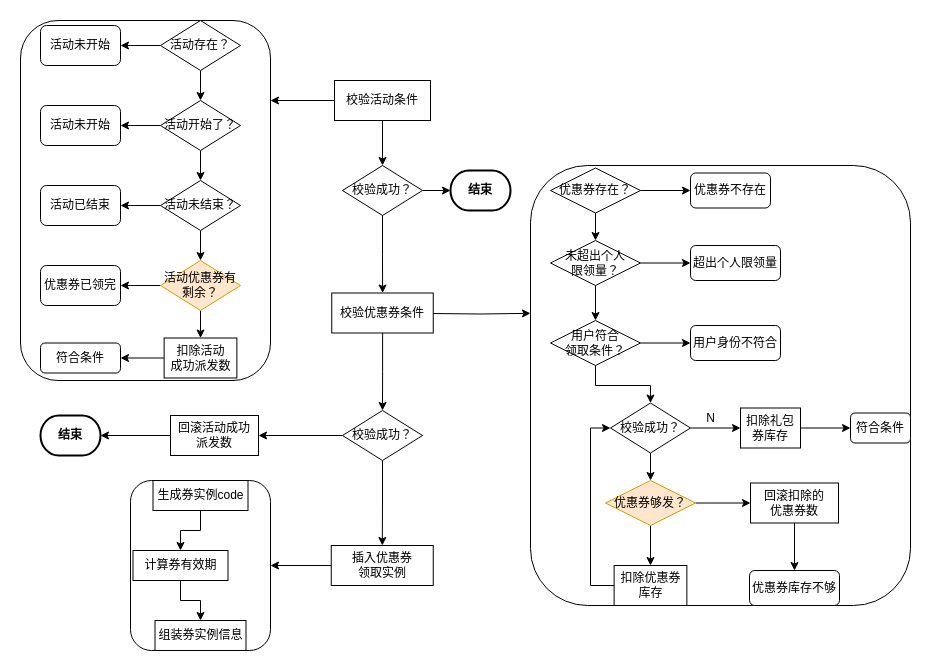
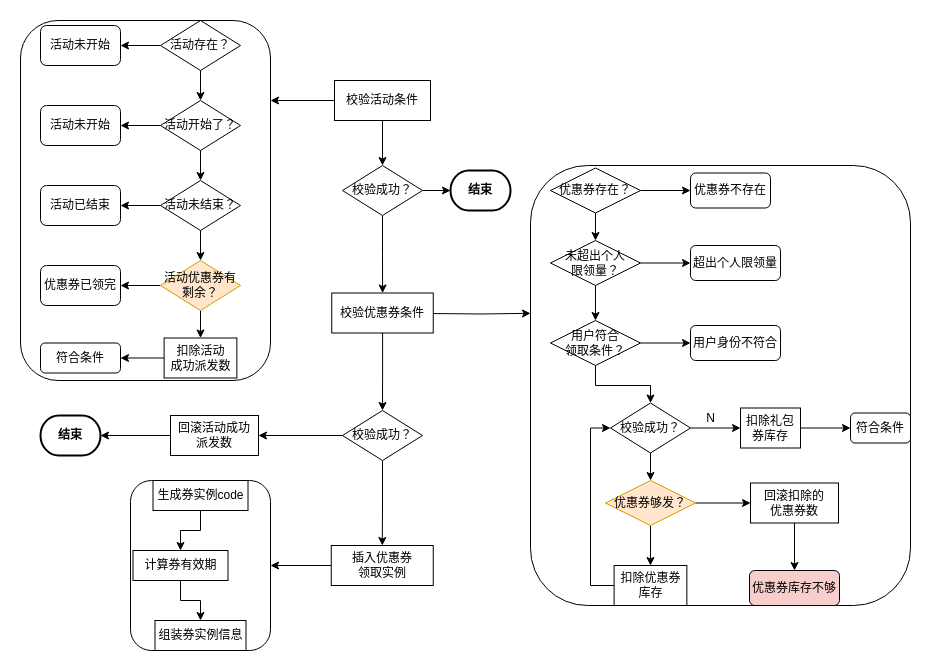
  <mxCell id="0" />
  <mxCell id="1" parent="0" />
  <mxCell id="2" style="edgeStyle=orthogonalEdgeStyle;rounded=0;orthogonalLoop=1;jettySize=auto;html=1;" parent="1" source="4" edge="1"><mxGeometry relative="1" as="geometry"><mxPoint x="270" y="100" as="targetPoint" /></mxGeometry></mxCell>
  <mxCell id="3" style="edgeStyle=orthogonalEdgeStyle;rounded=0;orthogonalLoop=1;jettySize=auto;html=1;entryX=0.5;entryY=0;entryDx=0;entryDy=0;" parent="1" source="4" target="61" edge="1"><mxGeometry relative="1" as="geometry" /></mxCell>
  <mxCell id="4" value="校验活动条件" style="rounded=0;whiteSpace=wrap;html=1;" parent="1" vertex="1"><mxGeometry x="334" y="80" width="96" height="40" as="geometry" /></mxCell>
  <mxCell id="5" value="" style="rounded=1;whiteSpace=wrap;html=1;" parent="1" vertex="1"><mxGeometry width="250" height="360" as="geometry" x="20" y="20" /></mxCell>
  <mxCell id="6" style="edgeStyle=orthogonalEdgeStyle;rounded=0;orthogonalLoop=1;jettySize=auto;html=1;entryX=0.5;entryY=0;entryDx=0;entryDy=0;" parent="1" source="8" target="11" edge="1"><mxGeometry relative="1" as="geometry" /></mxCell>
  <mxCell id="7" style="edgeStyle=orthogonalEdgeStyle;rounded=0;orthogonalLoop=1;jettySize=auto;html=1;" parent="1" source="8" target="15" edge="1"><mxGeometry relative="1" as="geometry" /></mxCell>
  <mxCell id="8" value="活动开始了？" style="rhombus;whiteSpace=wrap;html=1;" parent="1" vertex="1"><mxGeometry x="160" y="100" width="80" height="50" as="geometry" /></mxCell>
  <mxCell id="9" style="edgeStyle=orthogonalEdgeStyle;rounded=0;orthogonalLoop=1;jettySize=auto;html=1;exitX=0.5;exitY=1;exitDx=0;exitDy=0;entryX=0.5;entryY=0;entryDx=0;entryDy=0;" parent="1" source="11" target="14" edge="1"><mxGeometry relative="1" as="geometry" /></mxCell>
  <mxCell id="10" style="edgeStyle=orthogonalEdgeStyle;rounded=0;orthogonalLoop=1;jettySize=auto;html=1;entryX=1;entryY=0.5;entryDx=0;entryDy=0;" parent="1" source="11" target="16" edge="1"><mxGeometry relative="1" as="geometry" /></mxCell>
  <mxCell id="11" value="活动未结束？" style="rhombus;whiteSpace=wrap;html=1;" parent="1" vertex="1"><mxGeometry x="160" y="180" width="80" height="50" as="geometry" /></mxCell>
  <mxCell id="12" style="edgeStyle=orthogonalEdgeStyle;rounded=0;orthogonalLoop=1;jettySize=auto;html=1;" parent="1" source="14" target="17" edge="1"><mxGeometry relative="1" as="geometry" /></mxCell>
  <mxCell id="13" style="edgeStyle=orthogonalEdgeStyle;rounded=0;orthogonalLoop=1;jettySize=auto;html=1;entryX=0.5;entryY=0;entryDx=0;entryDy=0;" parent="1" source="14" target="65" edge="1"><mxGeometry relative="1" as="geometry" /></mxCell>
  <mxCell id="14" value="活动优惠券有剩余？" style="rhombus;whiteSpace=wrap;html=1;fillColor=#ffe6cc;strokeColor=#d79b00;" parent="1" vertex="1"><mxGeometry x="160" y="260" width="80" height="50" as="geometry" /></mxCell>
  <mxCell id="15" value="活动未开始" style="rounded=1;whiteSpace=wrap;html=1;" parent="1" vertex="1"><mxGeometry x="40" y="105" width="80" height="40" as="geometry" /></mxCell>
  <mxCell id="16" value="活动已结束" style="rounded=1;whiteSpace=wrap;html=1;" parent="1" vertex="1"><mxGeometry x="40" y="185" width="80" height="40" as="geometry" /></mxCell>
  <mxCell id="17" value="优惠券已领完" style="rounded=1;whiteSpace=wrap;html=1;" parent="1" vertex="1"><mxGeometry x="40" y="265" width="80" height="40" as="geometry" /></mxCell>
  <mxCell id="18" style="edgeStyle=orthogonalEdgeStyle;rounded=0;orthogonalLoop=1;jettySize=auto;html=1;exitX=0.5;exitY=1;exitDx=0;exitDy=0;" parent="1" source="5" target="5" edge="1"><mxGeometry relative="1" as="geometry" /></mxCell>
  <mxCell id="19" value="符合条件" style="rounded=1;whiteSpace=wrap;html=1;" parent="1" vertex="1"><mxGeometry x="40" y="342.5" width="80" height="30" as="geometry" /></mxCell>
  <mxCell id="20" style="edgeStyle=orthogonalEdgeStyle;rounded=0;orthogonalLoop=1;jettySize=auto;html=1;exitX=0.5;exitY=1;exitDx=0;exitDy=0;" parent="1" source="5" target="5" edge="1"><mxGeometry relative="1" as="geometry" /></mxCell>
  <mxCell id="21" style="edgeStyle=orthogonalEdgeStyle;rounded=0;orthogonalLoop=1;jettySize=auto;html=1;entryX=0;entryY=0.336;entryDx=0;entryDy=0;entryPerimeter=0;" parent="1" target="28" edge="1"><mxGeometry relative="1" as="geometry"><mxPoint x="520" y="313" as="targetPoint" /><mxPoint x="430" y="313" as="sourcePoint" /></mxGeometry></mxCell>
  <mxCell id="22" style="edgeStyle=orthogonalEdgeStyle;rounded=0;orthogonalLoop=1;jettySize=auto;html=1;entryX=0.5;entryY=0;entryDx=0;entryDy=0;" parent="1" source="23" target="56" edge="1"><mxGeometry relative="1" as="geometry" /></mxCell>
  <mxCell id="23" value="校验优惠券条件" style="rounded=0;whiteSpace=wrap;html=1;" parent="1" vertex="1"><mxGeometry x="331.25" y="292.5" width="101.5" height="40" as="geometry" /></mxCell>
  <mxCell id="24" style="edgeStyle=orthogonalEdgeStyle;rounded=0;orthogonalLoop=1;jettySize=auto;html=1;entryX=0.5;entryY=0;entryDx=0;entryDy=0;" parent="1" source="26" target="8" edge="1"><mxGeometry relative="1" as="geometry" /></mxCell>
  <mxCell id="25" style="edgeStyle=orthogonalEdgeStyle;rounded=0;orthogonalLoop=1;jettySize=auto;html=1;" parent="1" source="26" target="27" edge="1"><mxGeometry relative="1" as="geometry" /></mxCell>
  <mxCell id="26" value="活动存在？" style="rhombus;whiteSpace=wrap;html=1;" parent="1" vertex="1"><mxGeometry x="160" width="80" height="50" as="geometry" y="20" /></mxCell>
  <mxCell id="27" value="活动未开始" style="rounded=1;whiteSpace=wrap;html=1;" parent="1" vertex="1"><mxGeometry x="40" y="25" width="80" height="40" as="geometry" /></mxCell>
  <mxCell id="28" value="" style="rounded=1;whiteSpace=wrap;html=1;" parent="1" vertex="1"><mxGeometry x="530" y="165" width="380" height="440" as="geometry" /></mxCell>
  <mxCell id="29" value="" style="edgeStyle=orthogonalEdgeStyle;rounded=0;orthogonalLoop=1;jettySize=auto;html=1;" parent="1" source="31" target="32" edge="1"><mxGeometry relative="1" as="geometry" /></mxCell>
  <mxCell id="30" style="edgeStyle=orthogonalEdgeStyle;rounded=0;orthogonalLoop=1;jettySize=auto;html=1;" parent="1" source="31" target="35" edge="1"><mxGeometry relative="1" as="geometry" /></mxCell>
  <mxCell id="31" value="优惠券存在？" style="rhombus;whiteSpace=wrap;html=1;" parent="1" vertex="1"><mxGeometry x="550" y="167.5" width="90" height="45" as="geometry" /></mxCell>
  <mxCell id="32" value="优惠券不存在" style="rounded=1;whiteSpace=wrap;html=1;" parent="1" vertex="1"><mxGeometry x="690" y="172.5" width="80" height="35" as="geometry" /></mxCell>
  <mxCell id="33" style="edgeStyle=orthogonalEdgeStyle;rounded=0;orthogonalLoop=1;jettySize=auto;html=1;entryX=0.5;entryY=0;entryDx=0;entryDy=0;" parent="1" source="35" target="41" edge="1"><mxGeometry relative="1" as="geometry" /></mxCell>
  <mxCell id="34" style="edgeStyle=orthogonalEdgeStyle;rounded=0;orthogonalLoop=1;jettySize=auto;html=1;entryX=0;entryY=0.5;entryDx=0;entryDy=0;" parent="1" source="35" target="43" edge="1"><mxGeometry relative="1" as="geometry" /></mxCell>
  <mxCell id="35" value="未超出个人&lt;br&gt;限领量？" style="rhombus;whiteSpace=wrap;html=1;" parent="1" vertex="1"><mxGeometry x="550" y="240" width="90" height="45" as="geometry" /></mxCell>
  <mxCell id="36" style="edgeStyle=orthogonalEdgeStyle;rounded=0;orthogonalLoop=1;jettySize=auto;html=1;entryX=0.5;entryY=0;entryDx=0;entryDy=0;" parent="1" source="38" target="67" edge="1"><mxGeometry relative="1" as="geometry" /></mxCell>
  <mxCell id="37" style="edgeStyle=orthogonalEdgeStyle;rounded=0;orthogonalLoop=1;jettySize=auto;html=1;" parent="1" source="38" target="75" edge="1"><mxGeometry relative="1" as="geometry" /></mxCell>
  <mxCell id="38" value="优惠券够发？" style="rhombus;whiteSpace=wrap;html=1;fillColor=#ffe6cc;strokeColor=#d79b00;" parent="1" vertex="1"><mxGeometry x="605" y="480" width="90" height="45" as="geometry" /></mxCell>
  <mxCell id="39" style="edgeStyle=orthogonalEdgeStyle;rounded=0;orthogonalLoop=1;jettySize=auto;html=1;entryX=0;entryY=0.5;entryDx=0;entryDy=0;" parent="1" source="41" target="44" edge="1"><mxGeometry relative="1" as="geometry" /></mxCell>
  <mxCell id="40" style="edgeStyle=orthogonalEdgeStyle;rounded=0;orthogonalLoop=1;jettySize=auto;html=1;exitX=0.5;exitY=1;exitDx=0;exitDy=0;entryX=0.5;entryY=0;entryDx=0;entryDy=0;" parent="1" source="41" target="72" edge="1"><mxGeometry relative="1" as="geometry" /></mxCell>
  <mxCell id="41" value="用户符合&lt;br&gt;领取条件？" style="rhombus;whiteSpace=wrap;html=1;" parent="1" vertex="1"><mxGeometry x="550" y="320" width="90" height="45" as="geometry" /></mxCell>
  <mxCell id="42" value="符合条件" style="rounded=1;whiteSpace=wrap;html=1;" parent="1" vertex="1"><mxGeometry x="850" y="412.5" width="60" height="30" as="geometry" /></mxCell>
  <mxCell id="43" value="超出个人限领量" style="rounded=1;whiteSpace=wrap;html=1;" parent="1" vertex="1"><mxGeometry x="690" y="245" width="90" height="35" as="geometry" /></mxCell>
  <mxCell id="44" value="用户身份不符合" style="rounded=1;whiteSpace=wrap;html=1;" parent="1" vertex="1"><mxGeometry x="690" y="325" width="90" height="35" as="geometry" /></mxCell>
- <mxCell id="45" value="优惠券库存不够" style="rounded=1;whiteSpace=wrap;html=1;" parent="1" vertex="1"><mxGeometry x="749" y="570" width="90" height="35" as="geometry" /></mxCell>
+ <mxCell id="45" value="优惠券库存不够" style="rounded=1;whiteSpace=wrap;html=1;fillColor=#f8cecc;" parent="1" vertex="1"><mxGeometry x="749" y="570" width="90" height="35" as="geometry" /></mxCell>
  <mxCell id="46" style="edgeStyle=orthogonalEdgeStyle;rounded=0;orthogonalLoop=1;jettySize=auto;html=1;" parent="1" source="47" target="48" edge="1"><mxGeometry relative="1" as="geometry" /></mxCell>
  <mxCell id="47" value="插入优惠券&lt;br&gt;领取实例" style="rounded=0;whiteSpace=wrap;html=1;" parent="1" vertex="1"><mxGeometry x="330.75" y="545" width="102" height="40" as="geometry" /></mxCell>
  <mxCell id="48" value="&lt;span style=&quot;color: rgba(0 , 0 , 0 , 0) ; font-family: monospace ; font-size: 0px&quot;&gt;%3CmxGraphModel%3E%3Croot%3E%3CmxCell%20id%3D%220%22%2F%3E%3CmxCell%20id%3D%221%22%20parent%3D%220%22%2F%3E%3CmxCell%20id%3D%222%22%20value%3D%22%E8%AE%A1%E7%AE%97%E5%88%B8%E6%9C%89%E6%95%88%E6%9C%9F%22%20style%3D%22rounded%3D0%3BwhiteSpace%3Dwrap%3Bhtml%3D1%3B%22%20vertex%3D%221%22%20parent%3D%221%22%3E%3CmxGeometry%20x%3D%2270%22%20y%3D%22430%22%20width%3D%2295%22%20height%3D%2230%22%20as%3D%22geometry%22%2F%3E%3C%2FmxCell%3E%3C%2Froot%3E%3C%2FmxGraphModel%3E&lt;/span&gt;" style="rounded=1;whiteSpace=wrap;html=1;" parent="1" vertex="1"><mxGeometry x="130" y="480" width="140" height="170" as="geometry" /></mxCell>
  <mxCell id="49" style="edgeStyle=orthogonalEdgeStyle;rounded=0;orthogonalLoop=1;jettySize=auto;html=1;" parent="1" source="50" target="52" edge="1"><mxGeometry relative="1" as="geometry" /></mxCell>
  <mxCell id="50" value="生成券实例code" style="rounded=0;whiteSpace=wrap;html=1;" parent="1" vertex="1"><mxGeometry x="152.5" y="480" width="95" height="30" as="geometry" /></mxCell>
  <mxCell id="51" style="edgeStyle=orthogonalEdgeStyle;rounded=0;orthogonalLoop=1;jettySize=auto;html=1;" parent="1" source="52" target="53" edge="1"><mxGeometry relative="1" as="geometry" /></mxCell>
  <mxCell id="52" value="计算券有效期" style="rounded=0;whiteSpace=wrap;html=1;" parent="1" vertex="1"><mxGeometry x="132.5" y="550" width="95" height="30" as="geometry" /></mxCell>
  <mxCell id="53" value="组装券实例信息" style="rounded=0;whiteSpace=wrap;html=1;" parent="1" vertex="1"><mxGeometry x="154.5" y="620" width="91" height="30" as="geometry" /></mxCell>
  <mxCell id="54" style="edgeStyle=orthogonalEdgeStyle;rounded=0;orthogonalLoop=1;jettySize=auto;html=1;entryX=1;entryY=0.5;entryDx=0;entryDy=0;" parent="1" source="56" target="58" edge="1"><mxGeometry relative="1" as="geometry" /></mxCell>
  <mxCell id="55" style="edgeStyle=orthogonalEdgeStyle;rounded=0;orthogonalLoop=1;jettySize=auto;html=1;" parent="1" source="56" target="47" edge="1"><mxGeometry relative="1" as="geometry" /></mxCell>
  <mxCell id="56" value="校验成功？" style="rhombus;whiteSpace=wrap;html=1;" parent="1" vertex="1"><mxGeometry x="342" y="410" width="80" height="50" as="geometry" /></mxCell>
  <mxCell id="57" style="edgeStyle=orthogonalEdgeStyle;rounded=0;orthogonalLoop=1;jettySize=auto;html=1;entryX=1;entryY=0.5;entryDx=0;entryDy=0;entryPerimeter=0;" parent="1" source="58" target="62" edge="1"><mxGeometry relative="1" as="geometry"><mxPoint x="100" y="435" as="targetPoint" /></mxGeometry></mxCell>
  <mxCell id="58" value="回滚活动成功&lt;br&gt;派发数" style="rounded=0;whiteSpace=wrap;html=1;" parent="1" vertex="1"><mxGeometry x="170" y="415" width="88" height="40" as="geometry" /></mxCell>
  <mxCell id="59" style="edgeStyle=orthogonalEdgeStyle;rounded=0;orthogonalLoop=1;jettySize=auto;html=1;" parent="1" source="61" target="23" edge="1"><mxGeometry relative="1" as="geometry" /></mxCell>
  <mxCell id="60" style="edgeStyle=orthogonalEdgeStyle;rounded=0;orthogonalLoop=1;jettySize=auto;html=1;entryX=0;entryY=0.5;entryDx=0;entryDy=0;entryPerimeter=0;" parent="1" source="61" target="63" edge="1"><mxGeometry relative="1" as="geometry"><mxPoint x="450" y="190" as="targetPoint" /></mxGeometry></mxCell>
  <mxCell id="61" value="校验成功？" style="rhombus;whiteSpace=wrap;html=1;" parent="1" vertex="1"><mxGeometry x="342" y="165" width="80" height="50" as="geometry" /></mxCell>
  <mxCell id="62" value="结束" style="strokeWidth=2;html=1;shape=mxgraph.flowchart.terminator;whiteSpace=wrap;fontStyle=1" parent="1" vertex="1"><mxGeometry x="40" y="415" width="60" height="40" as="geometry" /></mxCell>
  <mxCell id="63" value="结束" style="strokeWidth=2;html=1;shape=mxgraph.flowchart.terminator;whiteSpace=wrap;fontStyle=1" parent="1" vertex="1"><mxGeometry x="450" y="170" width="60" height="40" as="geometry" /></mxCell>
  <mxCell id="64" style="edgeStyle=orthogonalEdgeStyle;rounded=0;orthogonalLoop=1;jettySize=auto;html=1;entryX=1;entryY=0.5;entryDx=0;entryDy=0;" parent="1" source="65" target="19" edge="1"><mxGeometry relative="1" as="geometry" /></mxCell>
  <mxCell id="65" value="扣除活动&lt;br&gt;成功派发数" style="rounded=0;whiteSpace=wrap;html=1;" parent="1" vertex="1"><mxGeometry x="163.62" y="337.5" width="72.75" height="40" as="geometry" /></mxCell>
  <mxCell id="66" style="edgeStyle=orthogonalEdgeStyle;rounded=0;orthogonalLoop=1;jettySize=auto;html=1;entryX=0;entryY=0.5;entryDx=0;entryDy=0;" parent="1" source="67" target="72" edge="1"><mxGeometry relative="1" as="geometry"><Array as="points"><mxPoint x="590" y="585" /><mxPoint x="590" y="428" /></Array></mxGeometry></mxCell>
  <mxCell id="67" value="扣除优惠券库存" style="rounded=0;whiteSpace=wrap;html=1;" parent="1" vertex="1"><mxGeometry x="613.61" y="565" width="72.75" height="40" as="geometry" /></mxCell>
  <mxCell id="68" style="edgeStyle=orthogonalEdgeStyle;rounded=0;orthogonalLoop=1;jettySize=auto;html=1;entryX=0;entryY=0.5;entryDx=0;entryDy=0;" parent="1" source="69" target="42" edge="1"><mxGeometry relative="1" as="geometry" /></mxCell>
  <mxCell id="69" value="扣除礼包券库存" style="rounded=0;whiteSpace=wrap;html=1;" parent="1" vertex="1"><mxGeometry x="740" y="407.5" width="60" height="40" as="geometry" /></mxCell>
  <mxCell id="70" style="edgeStyle=orthogonalEdgeStyle;rounded=0;orthogonalLoop=1;jettySize=auto;html=1;entryX=0.5;entryY=0;entryDx=0;entryDy=0;" parent="1" source="72" target="38" edge="1"><mxGeometry relative="1" as="geometry" /></mxCell>
  <mxCell id="71" style="edgeStyle=orthogonalEdgeStyle;rounded=0;orthogonalLoop=1;jettySize=auto;html=1;entryX=0;entryY=0.5;entryDx=0;entryDy=0;" parent="1" source="72" target="69" edge="1"><mxGeometry relative="1" as="geometry" /></mxCell>
  <mxCell id="72" value="校验成功？" style="rhombus;whiteSpace=wrap;html=1;" parent="1" vertex="1"><mxGeometry x="609.99" y="402.5" width="80" height="50" as="geometry" /></mxCell>
  <mxCell id="73" value="N" style="text;html=1;align=center;verticalAlign=middle;resizable=0;points=[];autosize=1;strokeColor=none;fillColor=none;" parent="1" vertex="1"><mxGeometry x="700" y="407.5" width="20" height="20" as="geometry" /></mxCell>
  <mxCell id="74" style="edgeStyle=orthogonalEdgeStyle;rounded=0;orthogonalLoop=1;jettySize=auto;html=1;entryX=0.5;entryY=0;entryDx=0;entryDy=0;" parent="1" source="75" target="45" edge="1"><mxGeometry relative="1" as="geometry" /></mxCell>
  <mxCell id="75" value="回滚扣除的&lt;br&gt;优惠券数" style="rounded=0;whiteSpace=wrap;html=1;" parent="1" vertex="1"><mxGeometry x="750" y="482.5" width="88" height="40" as="geometry" /></mxCell>
